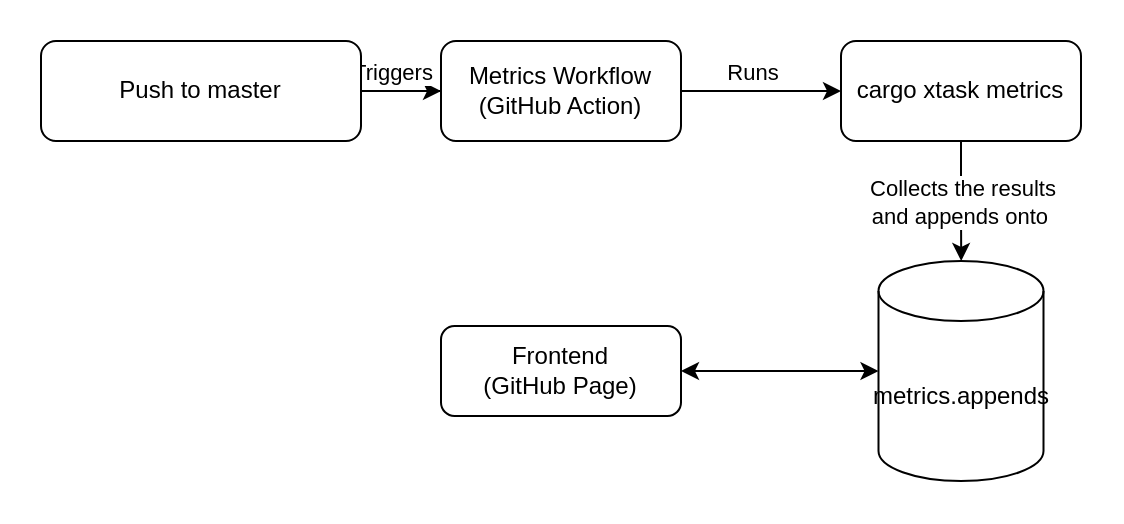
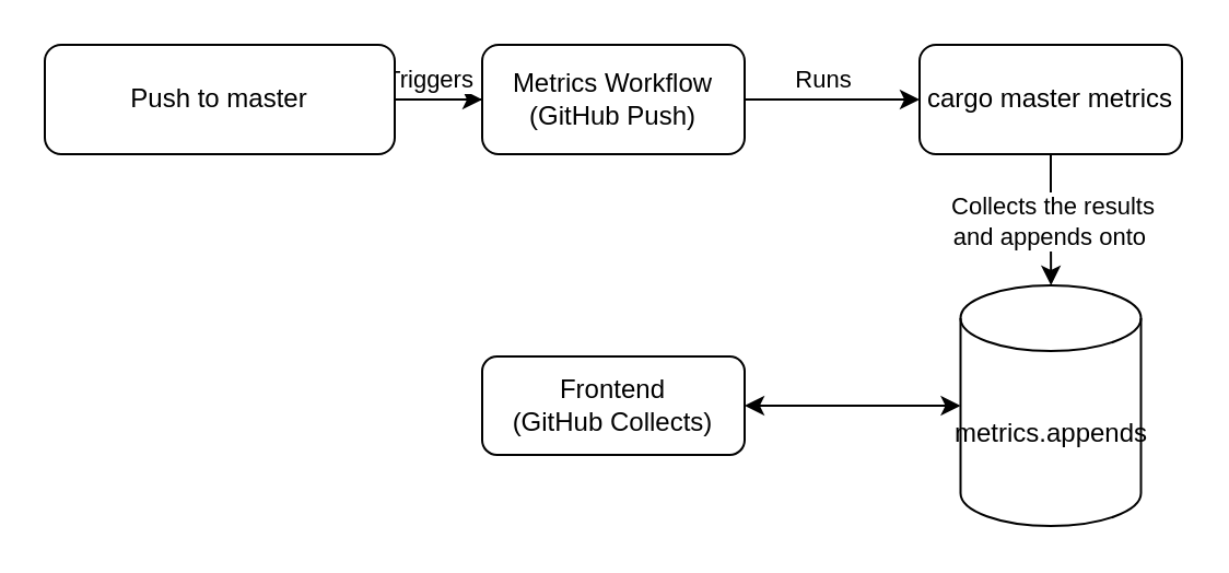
  <mxCell id="0" />
  <mxCell id="1" parent="0" />
  <mxCell id="2" value="" style="edgeStyle=orthogonalEdgeStyle;rounded=0;orthogonalLoop=1;jettySize=auto;html=1;" edge="1" parent="1" source="4" target="8"><mxGeometry relative="1" as="geometry" /></mxCell>
  <mxCell id="3" value="Triggers" style="edgeLabel;html=1;align=center;verticalAlign=middle;resizable=0;points=[];" vertex="1" connectable="0" parent="2"><mxGeometry x="0.24" y="1" relative="1" as="geometry"><mxPoint x="-10" y="-9" as="offset" /></mxGeometry></mxCell>
  <mxCell id="4" value="Push to master" style="rounded=1;whiteSpace=wrap;html=1;" vertex="1" parent="1"><mxGeometry x="20" y="20" width="160" height="50" as="geometry" /></mxCell>
  <mxCell id="5" style="edgeStyle=orthogonalEdgeStyle;rounded=0;orthogonalLoop=1;jettySize=auto;html=1;" edge="1" parent="1" source="8" target="9"><mxGeometry relative="1" as="geometry" /></mxCell>
  <mxCell id="6" value="Runs" style="edgeLabel;html=1;align=center;verticalAlign=middle;resizable=0;points=[];" vertex="1" connectable="0" parent="5"><mxGeometry x="0.017" y="1" relative="1" as="geometry"><mxPoint x="-6" y="-9" as="offset" /></mxGeometry></mxCell>
  <mxCell id="7" value="" style="edgeStyle=orthogonalEdgeStyle;rounded=0;orthogonalLoop=1;jettySize=auto;html=1;endArrow=none;endFill=0;" edge="1" parent="1" source="8" target="4"><mxGeometry relative="1" as="geometry" /></mxCell>
- <mxCell id="8" value="Metrics Workflow&lt;br&gt;(GitHub Action)" style="rounded=1;whiteSpace=wrap;html=1;" vertex="1" parent="1"><mxGeometry x="220" y="20" width="120" height="50" as="geometry" /></mxCell>
- <mxCell id="9" value="cargo xtask metrics" style="rounded=1;whiteSpace=wrap;html=1;" vertex="1" parent="1"><mxGeometry x="420" y="20" width="120" height="50" as="geometry" /></mxCell>
+ <mxCell id="8" value="Metrics Workflow&lt;br&gt;(GitHub Push)" style="rounded=1;whiteSpace=wrap;html=1;" vertex="1" parent="1"><mxGeometry x="220" y="20" width="120" height="50" as="geometry" /></mxCell>
+ <mxCell id="9" value="cargo master metrics" style="rounded=1;whiteSpace=wrap;html=1;" vertex="1" parent="1"><mxGeometry x="420" y="20" width="120" height="50" as="geometry" /></mxCell>
  <mxCell id="10" style="edgeStyle=orthogonalEdgeStyle;rounded=0;orthogonalLoop=1;jettySize=auto;html=1;" edge="1" parent="1" source="9" target="12"><mxGeometry relative="1" as="geometry"><mxPoint x="140" y="334" as="sourcePoint" /></mxGeometry></mxCell>
  <mxCell id="11" value="Collects the results&lt;br&gt;and appends onto&amp;nbsp;" style="edgeLabel;html=1;align=center;verticalAlign=middle;resizable=0;points=[];" vertex="1" connectable="0" parent="10"><mxGeometry x="-0.067" relative="1" as="geometry"><mxPoint y="2" as="offset" /></mxGeometry></mxCell>
  <mxCell id="12" value="metrics.appends" style="shape=cylinder3;whiteSpace=wrap;html=1;boundedLbl=1;backgroundOutline=1;size=15;" vertex="1" parent="1"><mxGeometry x="438.75" y="130" width="82.5" height="110" as="geometry" /></mxCell>
  <mxCell id="13" style="edgeStyle=orthogonalEdgeStyle;rounded=0;orthogonalLoop=1;jettySize=auto;html=1;endArrow=classic;endFill=1;startArrow=classic;startFill=1;" edge="1" parent="1" source="14" target="12"><mxGeometry relative="1" as="geometry" /></mxCell>
- <mxCell id="14" value="Frontend &lt;br&gt;(GitHub Page)" style="rounded=1;whiteSpace=wrap;html=1;" vertex="1" parent="1"><mxGeometry x="220" y="162.5" width="120" height="45" as="geometry" /></mxCell>
+ <mxCell id="14" value="Frontend &lt;br&gt;(GitHub Collects)" style="rounded=1;whiteSpace=wrap;html=1;" vertex="1" parent="1"><mxGeometry x="220" y="162.5" width="120" height="45" as="geometry" /></mxCell>
